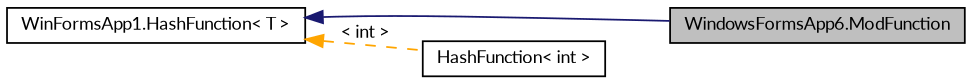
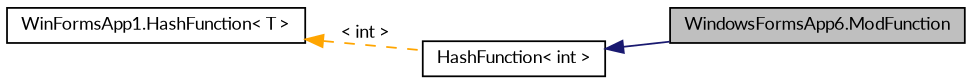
  digraph {
    fontname=Lato
    rankdir=LR
    node [color=black fillcolor=white fontname=Lato fontsize=10 shape=record style=filled]
    edge [dir=back fontname=Lato fontsize=10 labelfontname=Helvetica labelfontsize=10]
    n1 [fillcolor=grey75 fontcolor=black height=0.2 label="WindowsFormsApp6.ModFunction" width=0.4]
    n2 [height=0.2 label="HashFunction\< int \>" width=0.4]
    n3 [height=0.2 label="WinFormsApp1.HashFunction\< T \>" width=0.4]
-   n3 -> n1 [color=midnightblue style=solid]
+   n2 -> n1 [color=midnightblue style=solid]
    n3 -> n2 [color=orange label=" \< int \>" style=dashed]
  }
